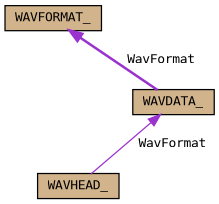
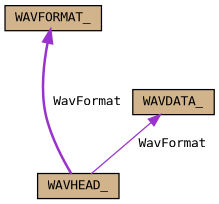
  digraph {
    fontname="DejaVu Sans Mono"
    node [color=black fillcolor=tan fontname="DejaVu Sans Mono" fontsize=10 shape=record style=filled]
    edge [color=darkorchid3 dir=back fontname="DejaVu Sans Mono" fontsize=10 labelfontname=Helvetica labelfontsize=10]
    n1 [fontcolor=black height=0.2 label=WAVHEAD_ width=0.4]
    n2 [height=0.2 label=WAVDATA_ width=0.4]
    n3 [height=0.2 label=WAVFORMAT_ width=0.4]
    n2 -> n1 [label=" WavFormat" style=solid]
-   n3 -> n2 [label=" WavFormat" style=bold]
+   n3 -> n1 [label=" WavFormat" style=bold]
  }
